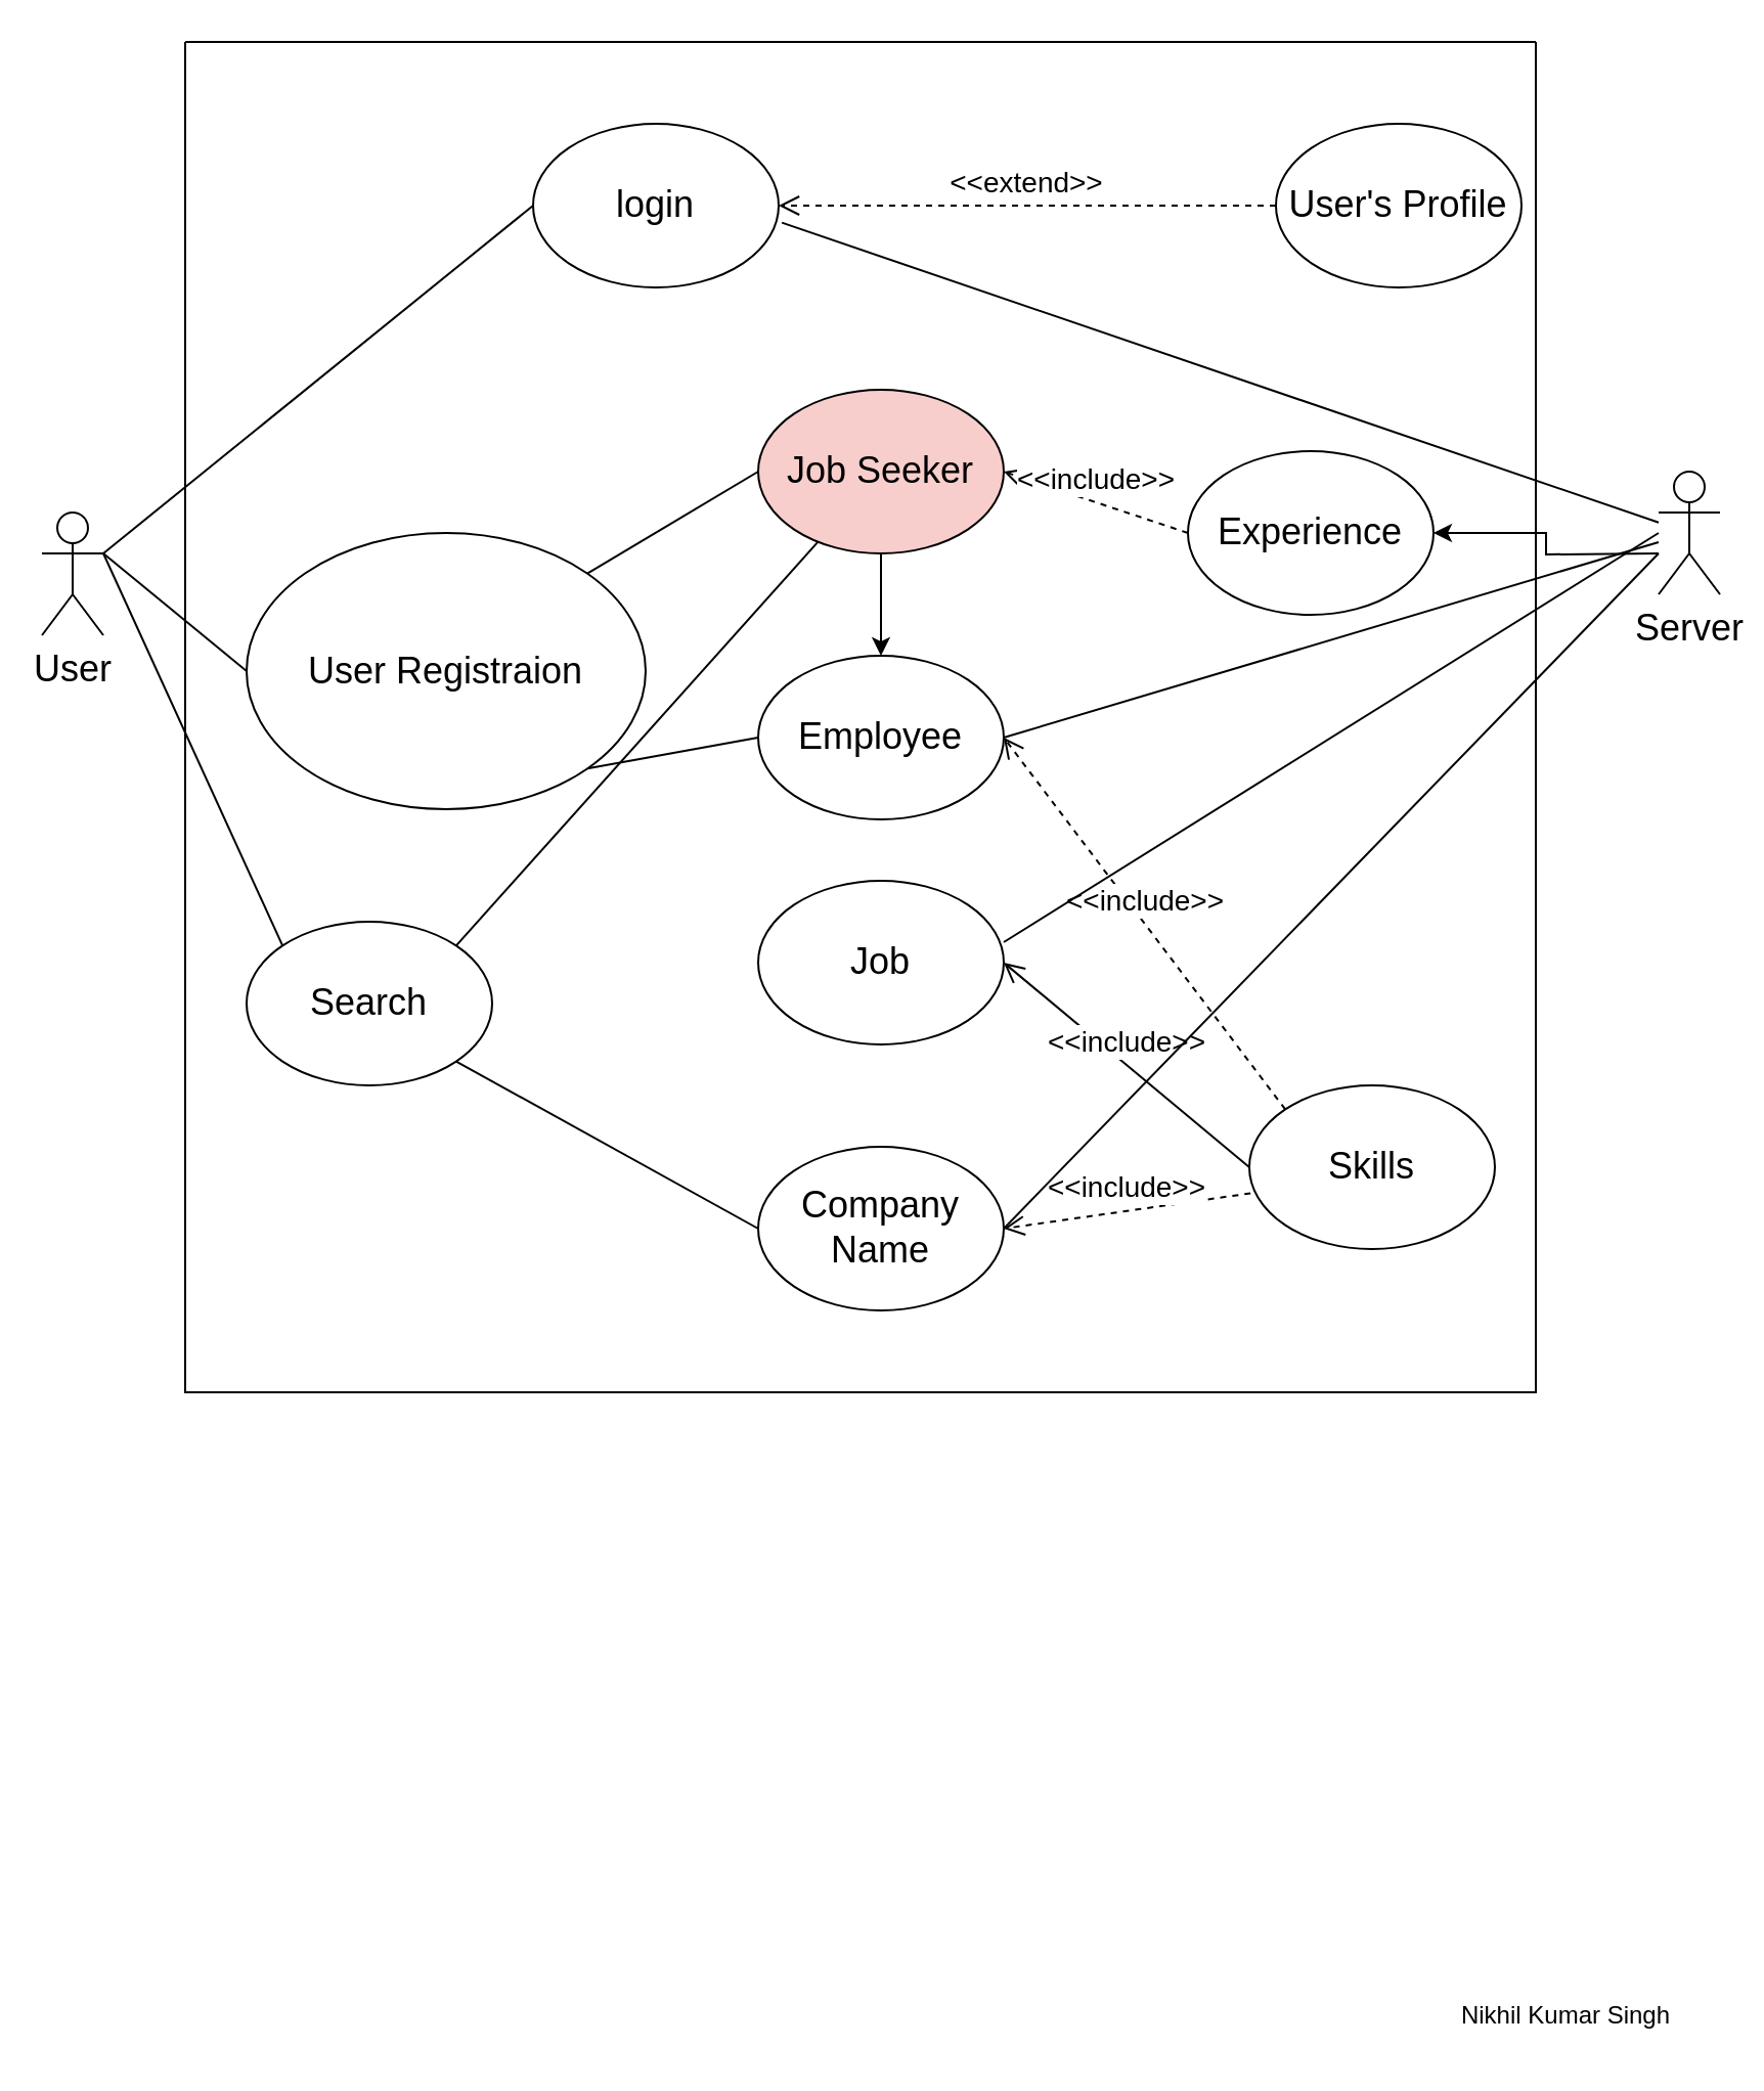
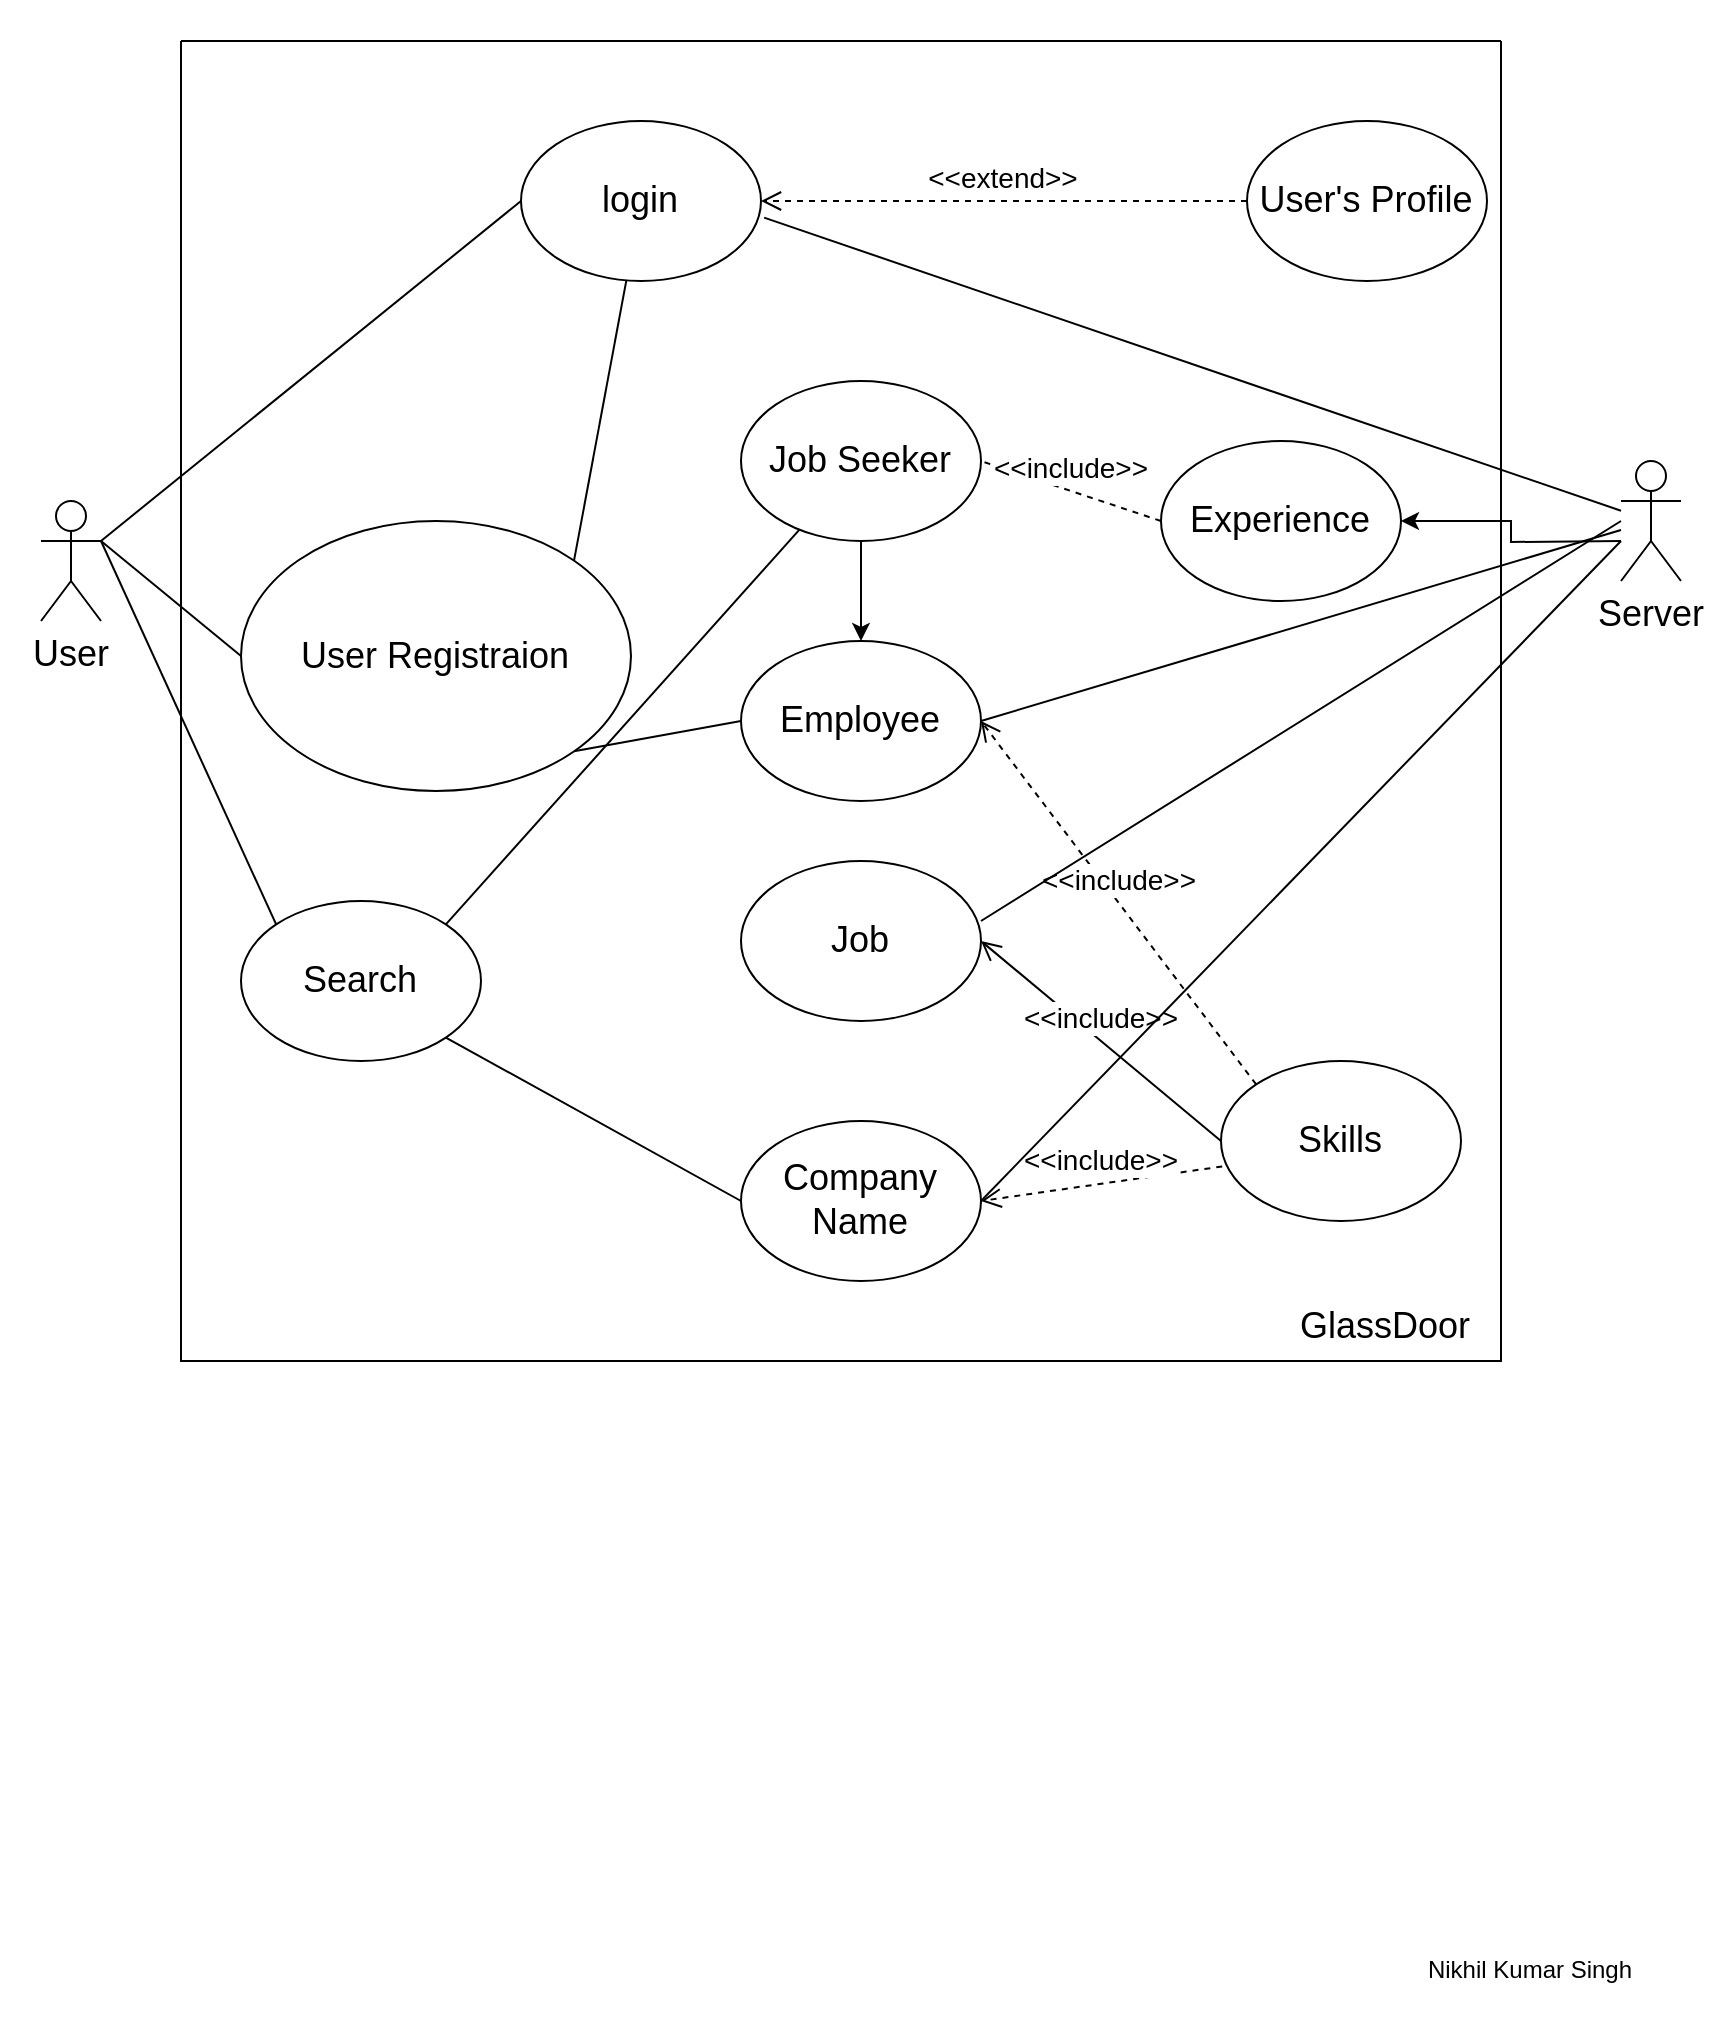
  <mxCell id="0" />
  <mxCell id="1" parent="0" />
  <mxCell id="2" value="&lt;font style=&quot;font-size: 18px;&quot;&gt;User&lt;/font&gt;" style="shape=umlActor;verticalLabelPosition=bottom;verticalAlign=top;html=1;outlineConnect=0;" vertex="1" parent="1"><mxGeometry x="20" y="250" width="30" height="60" as="geometry" /></mxCell>
- <mxCell id="3" value="&lt;font style=&quot;font-size: 18px;&quot;&gt;Job Seeker&lt;/font&gt;" style="ellipse;whiteSpace=wrap;html=1;fillColor=#f8cecc;" vertex="1" parent="1"><mxGeometry x="370" y="190" width="120" height="80" as="geometry" /></mxCell>
+ <mxCell id="3" value="&lt;font style=&quot;font-size: 18px;&quot;&gt;Job Seeker&lt;/font&gt;" style="ellipse;whiteSpace=wrap;html=1;" vertex="1" parent="1"><mxGeometry x="370" y="190" width="120" height="80" as="geometry" /></mxCell>
  <mxCell id="4" value="&lt;font style=&quot;font-size: 18px;&quot;&gt;Employee&lt;/font&gt;" style="ellipse;whiteSpace=wrap;html=1;" vertex="1" parent="1"><mxGeometry x="370" y="320" width="120" height="80" as="geometry" /></mxCell>
  <mxCell id="5" value="&lt;font style=&quot;font-size: 18px;&quot;&gt;Job&lt;/font&gt;" style="ellipse;whiteSpace=wrap;html=1;" vertex="1" parent="1"><mxGeometry x="370" y="430" width="120" height="80" as="geometry" /></mxCell>
  <mxCell id="6" value="&lt;font style=&quot;font-size: 18px;&quot;&gt;Company Name&lt;/font&gt;" style="ellipse;whiteSpace=wrap;html=1;" vertex="1" parent="1"><mxGeometry x="370" y="560" width="120" height="80" as="geometry" /></mxCell>
  <mxCell id="7" value="" style="edgeStyle=orthogonalEdgeStyle;rounded=0;orthogonalLoop=1;jettySize=auto;html=1;" edge="1" parent="1" target="22"><mxGeometry relative="1" as="geometry"><mxPoint x="810" y="270" as="sourcePoint" /></mxGeometry></mxCell>
  <mxCell id="8" value="&lt;font style=&quot;font-size: 18px;&quot;&gt;Server&lt;/font&gt;" style="shape=umlActor;verticalLabelPosition=bottom;verticalAlign=top;html=1;outlineConnect=0;" vertex="1" parent="1"><mxGeometry x="810" y="230" width="30" height="60" as="geometry" /></mxCell>
  <mxCell id="9" value="" style="endArrow=none;html=1;rounded=0;exitX=1;exitY=0.333;exitDx=0;exitDy=0;exitPerimeter=0;entryX=0;entryY=0.5;entryDx=0;entryDy=0;" edge="1" parent="1" source="2" target="24"><mxGeometry width="50" height="50" relative="1" as="geometry"><mxPoint x="400" y="170" as="sourcePoint" /><mxPoint x="450" y="120" as="targetPoint" /></mxGeometry></mxCell>
  <mxCell id="10" value="" style="endArrow=none;html=1;rounded=0;exitX=1;exitY=0.333;exitDx=0;exitDy=0;exitPerimeter=0;entryX=0;entryY=0.5;entryDx=0;entryDy=0;" edge="1" parent="1" source="2" target="27"><mxGeometry width="50" height="50" relative="1" as="geometry"><mxPoint x="400" y="170" as="sourcePoint" /><mxPoint x="450" y="120" as="targetPoint" /></mxGeometry></mxCell>
  <mxCell id="11" value="" style="endArrow=none;html=1;rounded=0;entryX=0;entryY=0;entryDx=0;entryDy=0;exitX=1;exitY=0.333;exitDx=0;exitDy=0;exitPerimeter=0;" edge="1" parent="1" source="2" target="28"><mxGeometry width="50" height="50" relative="1" as="geometry"><mxPoint x="-80" y="270" as="sourcePoint" /><mxPoint x="450" y="410" as="targetPoint" /></mxGeometry></mxCell>
- <mxCell id="12" value="" style="endArrow=none;html=1;rounded=0;exitX=1;exitY=0;exitDx=0;exitDy=0;entryX=0;entryY=0.5;entryDx=0;entryDy=0;" edge="1" parent="1" source="27" target="3"><mxGeometry width="50" height="50" relative="1" as="geometry"><mxPoint x="400" y="190" as="sourcePoint" /><mxPoint x="450" y="140" as="targetPoint" /></mxGeometry></mxCell>
+ <mxCell id="12" value="" style="endArrow=none;html=1;rounded=0;exitX=1;exitY=0;exitDx=0;exitDy=0;" edge="1" parent="1" source="27" target="24"><mxGeometry width="50" height="50" relative="1" as="geometry"><mxPoint x="400" y="190" as="sourcePoint" /><mxPoint x="450" y="140" as="targetPoint" /></mxGeometry></mxCell>
  <mxCell id="13" value="" style="endArrow=none;html=1;rounded=0;exitX=1;exitY=1;exitDx=0;exitDy=0;entryX=0;entryY=0.5;entryDx=0;entryDy=0;" edge="1" parent="1" source="27" target="4"><mxGeometry width="50" height="50" relative="1" as="geometry"><mxPoint x="400" y="370" as="sourcePoint" /><mxPoint x="450" y="320" as="targetPoint" /></mxGeometry></mxCell>
  <mxCell id="14" value="" style="endArrow=none;html=1;rounded=0;exitX=1;exitY=0;exitDx=0;exitDy=0;" edge="1" parent="1" source="28" target="3"><mxGeometry width="50" height="50" relative="1" as="geometry"><mxPoint x="400" y="400" as="sourcePoint" /><mxPoint x="450" y="350" as="targetPoint" /></mxGeometry></mxCell>
  <mxCell id="15" value="" style="endArrow=none;html=1;rounded=0;exitX=1;exitY=1;exitDx=0;exitDy=0;entryX=0;entryY=0.5;entryDx=0;entryDy=0;" edge="1" parent="1" source="28" target="6"><mxGeometry width="50" height="50" relative="1" as="geometry"><mxPoint x="400" y="400" as="sourcePoint" /><mxPoint x="450" y="350" as="targetPoint" /></mxGeometry></mxCell>
  <mxCell id="16" value="&lt;font style=&quot;font-size: 14px;&quot;&gt;&amp;lt;&amp;lt;include&amp;gt;&amp;gt;&lt;/font&gt;" style="html=1;verticalAlign=bottom;endArrow=open;dashed=1;endSize=8;curved=0;rounded=0;entryX=1;entryY=0.5;entryDx=0;entryDy=0;exitX=0.005;exitY=0.659;exitDx=0;exitDy=0;exitPerimeter=0;" edge="1" parent="1" source="21" target="6"><mxGeometry relative="1" as="geometry"><mxPoint x="460" y="370" as="sourcePoint" /><mxPoint x="380" y="370" as="targetPoint" /></mxGeometry></mxCell>
  <mxCell id="17" value="&lt;font style=&quot;font-size: 14px;&quot;&gt;&amp;lt;&amp;lt;include&amp;gt;&amp;gt;&lt;/font&gt;" style="html=1;verticalAlign=bottom;endArrow=open;dashed=0;endSize=8;curved=0;rounded=0;entryX=1;entryY=0.5;entryDx=0;entryDy=0;exitX=0;exitY=0.5;exitDx=0;exitDy=0;" edge="1" parent="1" source="21" target="5"><mxGeometry relative="1" as="geometry"><mxPoint x="601" y="553" as="sourcePoint" /><mxPoint x="500" y="610" as="targetPoint" /></mxGeometry></mxCell>
- <mxCell id="18" value="&lt;font style=&quot;font-size: 14px;&quot;&gt;&amp;lt;&amp;lt;include&amp;gt;&amp;gt;&lt;/font&gt;" style="html=1;verticalAlign=bottom;endArrow=open;dashed=1;endSize=8;curved=0;rounded=0;entryX=1;entryY=0.5;entryDx=0;entryDy=0;exitX=0;exitY=0.5;exitDx=0;exitDy=0;" edge="1" parent="1" source="22" target="3"><mxGeometry relative="1" as="geometry"><mxPoint x="611" y="563" as="sourcePoint" /><mxPoint x="510" y="620" as="targetPoint" /></mxGeometry></mxCell>
+ <mxCell id="18" value="&lt;font style=&quot;font-size: 14px;&quot;&gt;&amp;lt;&amp;lt;include&amp;gt;&amp;gt;&lt;/font&gt;" style="html=1;verticalAlign=bottom;endArrow=none;dashed=1;endSize=8;curved=0;rounded=0;entryX=1;entryY=0.5;entryDx=0;entryDy=0;exitX=0;exitY=0.5;exitDx=0;exitDy=0;" edge="1" parent="1" source="22" target="3"><mxGeometry relative="1" as="geometry"><mxPoint x="611" y="563" as="sourcePoint" /><mxPoint x="510" y="620" as="targetPoint" /></mxGeometry></mxCell>
  <mxCell id="19" value="&lt;font style=&quot;font-size: 14px;&quot;&gt;&amp;lt;&amp;lt;include&amp;gt;&amp;gt;&lt;/font&gt;" style="html=1;verticalAlign=bottom;endArrow=open;dashed=1;endSize=8;curved=0;rounded=0;entryX=1;entryY=0.5;entryDx=0;entryDy=0;exitX=0;exitY=0;exitDx=0;exitDy=0;" edge="1" parent="1" source="21" target="4"><mxGeometry relative="1" as="geometry"><mxPoint x="621" y="573" as="sourcePoint" /><mxPoint x="520" y="630" as="targetPoint" /></mxGeometry></mxCell>
  <mxCell id="20" value="" style="swimlane;startSize=0;" vertex="1" parent="1"><mxGeometry x="90" y="20" width="660" height="660" as="geometry" /></mxCell>
  <mxCell id="21" value="&lt;font style=&quot;font-size: 18px;&quot;&gt;Skills&lt;/font&gt;" style="ellipse;whiteSpace=wrap;html=1;" vertex="1" parent="20"><mxGeometry x="520" y="510" width="120" height="80" as="geometry" /></mxCell>
  <mxCell id="22" value="&lt;font style=&quot;font-size: 18px;&quot;&gt;Experience&lt;/font&gt;" style="ellipse;whiteSpace=wrap;html=1;" vertex="1" parent="20"><mxGeometry x="490" y="200" width="120" height="80" as="geometry" /></mxCell>
  <mxCell id="23" value="&lt;font style=&quot;font-size: 18px;&quot;&gt;User's Profile&lt;/font&gt;" style="ellipse;whiteSpace=wrap;html=1;" vertex="1" parent="20"><mxGeometry x="533" y="40" width="120" height="80" as="geometry" /></mxCell>
  <mxCell id="24" value="&lt;font style=&quot;font-size: 18px;&quot;&gt;login&lt;/font&gt;" style="ellipse;whiteSpace=wrap;html=1;" vertex="1" parent="20"><mxGeometry x="170" y="40" width="120" height="80" as="geometry" /></mxCell>
  <mxCell id="25" value="&lt;font style=&quot;font-size: 14px;&quot;&gt;&amp;lt;&amp;lt;extend&amp;gt;&amp;gt;&lt;/font&gt;" style="html=1;verticalAlign=bottom;endArrow=open;dashed=1;endSize=8;curved=0;rounded=0;entryX=1;entryY=0.5;entryDx=0;entryDy=0;exitX=0;exitY=0.5;exitDx=0;exitDy=0;" edge="1" parent="20" source="23" target="24"><mxGeometry relative="1" as="geometry"><mxPoint x="110" y="170" as="sourcePoint" /><mxPoint x="150" y="190" as="targetPoint" /></mxGeometry></mxCell>
+ <mxCell id="26" value="&lt;font style=&quot;font-size: 18px;&quot;&gt;GlassDoor&lt;/font&gt;" style="text;html=1;align=center;verticalAlign=middle;resizable=0;points=[];autosize=1;strokeColor=none;fillColor=none;" vertex="1" parent="20"><mxGeometry x="550" y="626" width="103" height="34" as="geometry" /></mxCell>
  <mxCell id="27" value="&lt;font style=&quot;font-size: 18px;&quot;&gt;User Registraion&lt;/font&gt;" style="ellipse;whiteSpace=wrap;html=1;" vertex="1" parent="20"><mxGeometry x="30" y="240" width="195" height="135" as="geometry" /></mxCell>
  <mxCell id="28" value="&lt;font style=&quot;font-size: 18px;&quot;&gt;Search&lt;/font&gt;" style="ellipse;whiteSpace=wrap;html=1;" vertex="1" parent="20"><mxGeometry x="30" y="430" width="120" height="80" as="geometry" /></mxCell>
  <mxCell id="29" value="" style="endArrow=none;html=1;rounded=0;exitX=1.013;exitY=0.604;exitDx=0;exitDy=0;exitPerimeter=0;" edge="1" parent="1" target="8" source="24"><mxGeometry width="50" height="50" relative="1" as="geometry"><mxPoint x="340" y="80" as="sourcePoint" /><mxPoint x="790" y="250" as="targetPoint" /></mxGeometry></mxCell>
  <mxCell id="30" value="" style="endArrow=none;html=1;rounded=0;exitX=1;exitY=0.5;exitDx=0;exitDy=0;" edge="1" parent="1" source="6"><mxGeometry width="50" height="50" relative="1" as="geometry"><mxPoint x="680" y="480" as="sourcePoint" /><mxPoint x="810" y="270" as="targetPoint" /></mxGeometry></mxCell>
  <mxCell id="31" value="" style="endArrow=none;html=1;rounded=0;" edge="1" parent="1"><mxGeometry width="50" height="50" relative="1" as="geometry"><mxPoint x="490" y="460" as="sourcePoint" /><mxPoint x="810" y="260" as="targetPoint" /></mxGeometry></mxCell>
  <mxCell id="32" value="" style="endArrow=none;html=1;rounded=0;exitX=1;exitY=0.5;exitDx=0;exitDy=0;" edge="1" parent="1" source="4" target="8"><mxGeometry width="50" height="50" relative="1" as="geometry"><mxPoint x="630" y="490" as="sourcePoint" /><mxPoint x="800" y="280" as="targetPoint" /></mxGeometry></mxCell>
  <mxCell id="33" value="" style="endArrow=classic;html=1;rounded=0;entryX=0.5;entryY=0;entryDx=0;entryDy=0;exitX=0.5;exitY=1;exitDx=0;exitDy=0;" edge="1" parent="1" source="3" target="4"><mxGeometry width="50" height="50" relative="1" as="geometry"><mxPoint x="630" y="490" as="sourcePoint" /><mxPoint x="680" y="440" as="targetPoint" /></mxGeometry></mxCell>
  <mxCell id="34" value="Nikhil Kumar Singh" style="text;html=1;align=center;verticalAlign=middle;whiteSpace=wrap;rounded=0;" vertex="1" parent="1"><mxGeometry x="710" y="970" width="110" height="30" as="geometry" /></mxCell>
